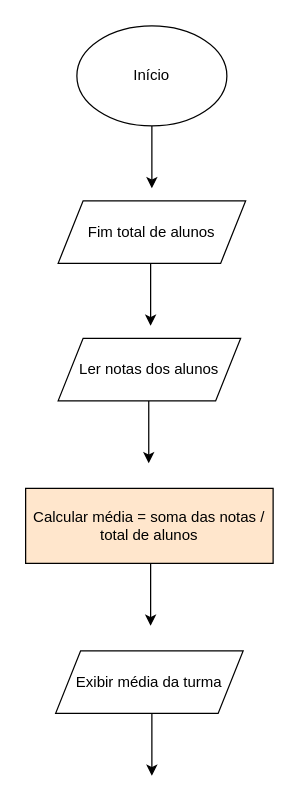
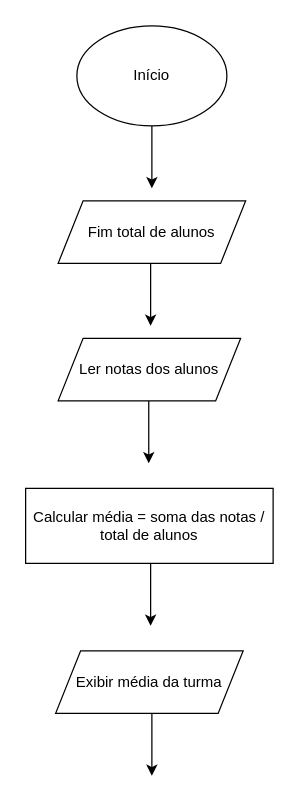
  <mxCell id="0" />
  <mxCell id="1" parent="0" />
  <mxCell id="2" value="&lt;span style=&quot;background-color: initial;&quot;&gt;&lt;font style=&quot;vertical-align: inherit;&quot;&gt;&lt;font style=&quot;vertical-align: inherit;&quot;&gt;Início&lt;/font&gt;&lt;/font&gt;&lt;/span&gt;" style="ellipse;whiteSpace=wrap;html=1;" vertex="1" parent="1"><mxGeometry x="61" y="20" width="120" height="80" as="geometry" /></mxCell>
  <mxCell id="3" value="" style="endArrow=classic;html=1;rounded=0;" edge="1" parent="1"><mxGeometry width="50" height="50" relative="1" as="geometry"><mxPoint x="121" y="100" as="sourcePoint" /><mxPoint x="121" y="150" as="targetPoint" /></mxGeometry></mxCell>
  <mxCell id="4" value="Fim total de alunos" style="shape=parallelogram;perimeter=parallelogramPerimeter;whiteSpace=wrap;html=1;fixedSize=1;" vertex="1" parent="1"><mxGeometry x="46" y="160" width="150" height="50" as="geometry" /></mxCell>
  <mxCell id="5" value="" style="endArrow=classic;html=1;rounded=0;" edge="1" parent="1"><mxGeometry width="50" height="50" relative="1" as="geometry"><mxPoint x="120" y="210" as="sourcePoint" /><mxPoint x="120" y="260" as="targetPoint" /></mxGeometry></mxCell>
  <mxCell id="6" value="Ler notas dos alunos" style="shape=parallelogram;perimeter=parallelogramPerimeter;whiteSpace=wrap;html=1;fixedSize=1;" vertex="1" parent="1"><mxGeometry x="46" y="270" width="146" height="50" as="geometry" /></mxCell>
  <mxCell id="7" value="" style="endArrow=classic;html=1;rounded=0;" edge="1" parent="1"><mxGeometry width="50" height="50" relative="1" as="geometry"><mxPoint x="118.5" y="320" as="sourcePoint" /><mxPoint x="118.5" y="370" as="targetPoint" /></mxGeometry></mxCell>
- <mxCell id="8" value="Calcular média = soma das notas / total de alunos" style="rounded=0;whiteSpace=wrap;html=1;fillColor=#ffe6cc;" vertex="1" parent="1"><mxGeometry x="20" y="390" width="198" height="60" as="geometry" /></mxCell>
+ <mxCell id="8" value="Calcular média = soma das notas / total de alunos" style="rounded=0;whiteSpace=wrap;html=1;" vertex="1" parent="1"><mxGeometry x="20" y="390" width="198" height="60" as="geometry" /></mxCell>
  <mxCell id="9" value="" style="endArrow=classic;html=1;rounded=0;" edge="1" parent="1"><mxGeometry width="50" height="50" relative="1" as="geometry"><mxPoint x="120" y="450" as="sourcePoint" /><mxPoint x="120" y="500" as="targetPoint" /></mxGeometry></mxCell>
  <mxCell id="10" value="Exibir média da turma" style="shape=parallelogram;perimeter=parallelogramPerimeter;whiteSpace=wrap;html=1;fixedSize=1;" vertex="1" parent="1"><mxGeometry x="44" y="520" width="150" height="50" as="geometry" /></mxCell>
  <mxCell id="11" value="" style="endArrow=classic;html=1;rounded=0;" edge="1" parent="1"><mxGeometry width="50" height="50" relative="1" as="geometry"><mxPoint x="121" y="570" as="sourcePoint" /><mxPoint x="121" y="620" as="targetPoint" /></mxGeometry></mxCell>
